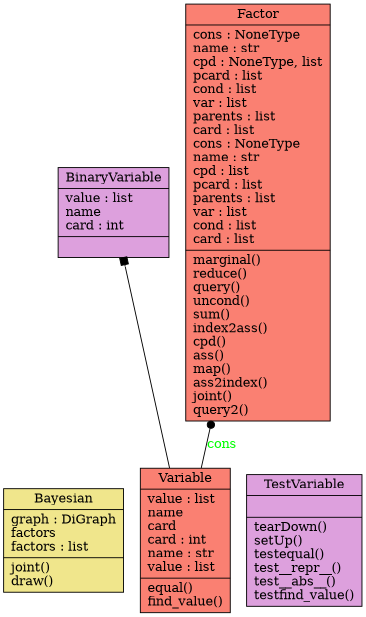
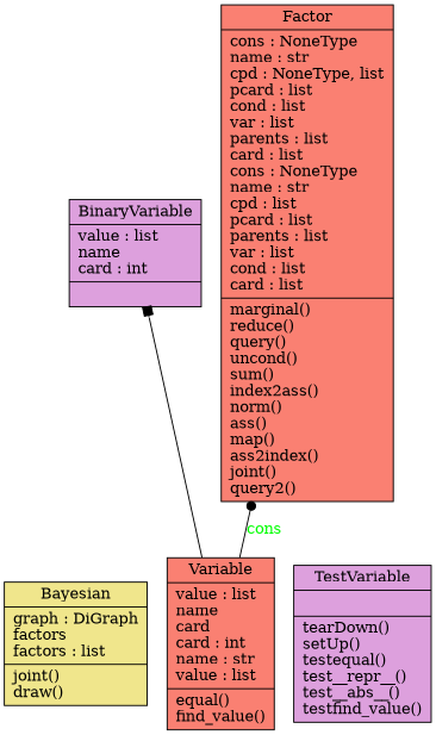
  digraph {
    rankdir=BT
    node [fillcolor=plum shape=record style=filled]
    edge [arrowtail=none]
    n1 [fillcolor=khaki label="{Bayesian|graph : DiGraph\lfactors\lfactors : list\l|joint()\ldraw()\l}"]
    n2 [label="{BinaryVariable|value : list\lname\lcard : int\l|}"]
    n3 [fillcolor=salmon label="{Variable|value : list\lname\lcard\lcard : int\lname : str\lvalue : list\l|equal()\lfind_value()\l}"]
-   n4 [fillcolor=salmon label="{Factor|cons : NoneType\lname : str\lcpd : NoneType, list\lpcard : list\lcond : list\lvar : list\lparents : list\lcard : list\lcons : NoneType\lname : str\lcpd : list\lpcard : list\lparents : list\lvar : list\lcond : list\lcard : list\l|marginal()\lreduce()\lquery()\luncond()\lsum()\lindex2ass()\lcpd()\lass()\lmap()\lass2index()\ljoint()\lquery2()\l}"]
+   n4 [fillcolor=salmon label="{Factor|cons : NoneType\lname : str\lcpd : NoneType, list\lpcard : list\lcond : list\lvar : list\lparents : list\lcard : list\lcons : NoneType\lname : str\lcpd : list\lpcard : list\lparents : list\lvar : list\lcond : list\lcard : list\l|marginal()\lreduce()\lquery()\luncond()\lsum()\lindex2ass()\lnorm()\lass()\lmap()\lass2index()\ljoint()\lquery2()\l}"]
    n5 [label="{TestVariable|\l|tearDown()\lsetUp()\ltestequal()\ltest__repr__()\ltest__abs__()\ltestfind_value()\l}"]
    n3 -> n2 [arrowhead=box]
    n3 -> n4 [arrowhead=dot fontcolor=green label=cons style=solid]
  }
